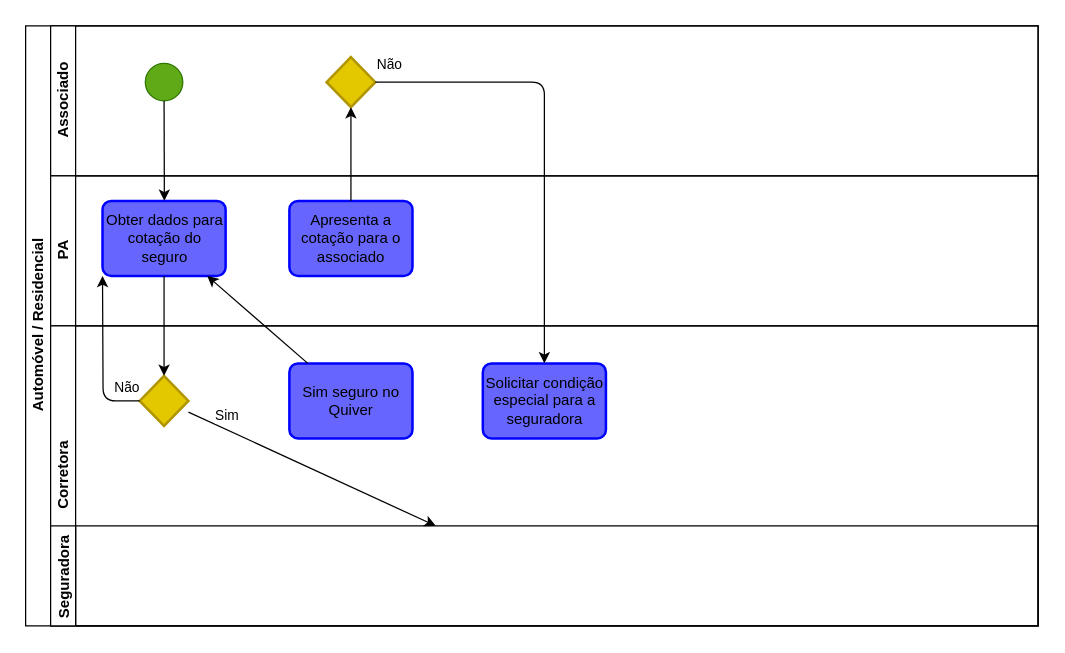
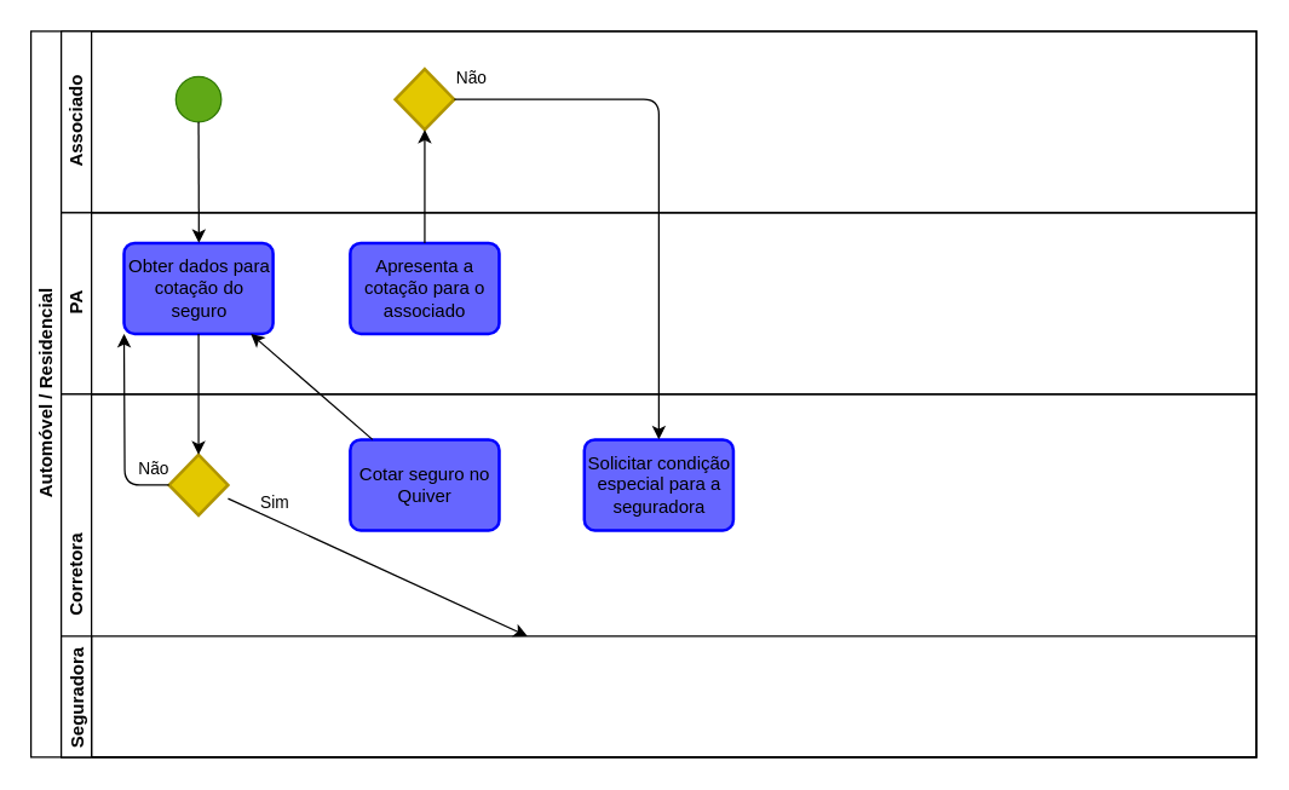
  <mxCell id="0" />
  <mxCell id="1" parent="0" />
  <mxCell id="2" value="Automóvel / Residencial" style="swimlane;html=1;childLayout=stackLayout;resizeParent=1;resizeParentMax=0;horizontal=0;startSize=20;horizontalStack=0;" parent="1" vertex="1"><mxGeometry x="20" y="20" width="810" height="480" as="geometry" /></mxCell>
  <mxCell id="3" value="Associado" style="swimlane;html=1;startSize=20;horizontal=0;" parent="2" vertex="1"><mxGeometry x="20" width="790" height="120" as="geometry" /></mxCell>
  <mxCell id="4" value="" style="group" vertex="1" connectable="0" parent="3"><mxGeometry x="75.75" y="25" width="184" height="40" as="geometry" /></mxCell>
  <mxCell id="5" value="Interesse em seguro" style="ellipse;fillColor=#60a917;strokeColor=#2D7600;labelPosition=center;verticalLabelPosition=top;align=center;verticalAlign=bottom;labelBackgroundColor=default;fontColor=#ffffff;gradientColor=none;" parent="4" vertex="1"><mxGeometry y="5" width="30" height="30" as="geometry" /></mxCell>
  <mxCell id="6" value="&lt;font color=&quot;#ffffff&quot;&gt;Aceitou o valor?&lt;/font&gt;" style="strokeWidth=2;html=1;shape=mxgraph.flowchart.decision;whiteSpace=wrap;labelBackgroundColor=none;fillColor=#e3c800;fontColor=#000000;strokeColor=#B09500;labelPosition=left;verticalLabelPosition=middle;align=center;verticalAlign=middle;" vertex="1" parent="4"><mxGeometry x="145" width="39" height="40" as="geometry" /></mxCell>
  <mxCell id="7" value="PA" style="swimlane;html=1;startSize=20;horizontal=0;" parent="2" vertex="1"><mxGeometry x="20" y="120" width="790" height="120" as="geometry" /></mxCell>
  <mxCell id="8" value="Obter dados para cotação do seguro" style="rounded=1;whiteSpace=wrap;html=1;absoluteArcSize=1;arcSize=14;strokeWidth=2;labelBackgroundColor=none;gradientColor=none;fillColor=#6666FF;strokeColor=#0000FF;" parent="7" vertex="1"><mxGeometry x="41.5" y="20" width="98.5" height="60" as="geometry" /></mxCell>
  <mxCell id="9" value="Apresenta a cotação para o associado" style="rounded=1;whiteSpace=wrap;html=1;absoluteArcSize=1;arcSize=14;strokeWidth=2;labelBackgroundColor=none;gradientColor=none;fillColor=#6666FF;strokeColor=#0000FF;" vertex="1" parent="7"><mxGeometry x="191" y="20" width="98.5" height="60" as="geometry" /></mxCell>
  <mxCell id="10" value="Corretora" style="swimlane;html=1;startSize=20;horizontal=0;" parent="2" vertex="1"><mxGeometry x="20" y="240" width="790" height="240" as="geometry" /></mxCell>
  <mxCell id="11" value="Sim" style="edgeStyle=none;html=1;" edge="1" parent="10" source="12" target="15"><mxGeometry x="-0.734" y="10" relative="1" as="geometry"><mxPoint x="191" y="60" as="targetPoint" /><mxPoint as="offset" /></mxGeometry></mxCell>
  <mxCell id="12" value="&lt;font color=&quot;#ffffff&quot;&gt;Dados completos?&lt;/font&gt;" style="strokeWidth=2;html=1;shape=mxgraph.flowchart.decision;whiteSpace=wrap;labelBackgroundColor=none;fillColor=#e3c800;fontColor=#000000;strokeColor=#B09500;labelPosition=center;verticalLabelPosition=bottom;align=center;verticalAlign=top;" parent="10" vertex="1"><mxGeometry x="71.25" y="40" width="39" height="40" as="geometry" /></mxCell>
- <mxCell id="13" value="Sim seguro no Quiver" style="rounded=1;whiteSpace=wrap;html=1;absoluteArcSize=1;arcSize=14;strokeWidth=2;labelBackgroundColor=none;gradientColor=none;fillColor=#6666FF;strokeColor=#0000FF;" vertex="1" parent="10"><mxGeometry x="191" y="30" width="98.5" height="60" as="geometry" /></mxCell>
+ <mxCell id="13" value="Cotar seguro no Quiver" style="rounded=1;whiteSpace=wrap;html=1;absoluteArcSize=1;arcSize=14;strokeWidth=2;labelBackgroundColor=none;gradientColor=none;fillColor=#6666FF;strokeColor=#0000FF;" vertex="1" parent="10"><mxGeometry x="191" y="30" width="98.5" height="60" as="geometry" /></mxCell>
  <mxCell id="14" value="Solicitar condição especial para a seguradora" style="rounded=1;whiteSpace=wrap;html=1;absoluteArcSize=1;arcSize=14;strokeWidth=2;labelBackgroundColor=none;gradientColor=none;fillColor=#6666FF;strokeColor=#0000FF;" vertex="1" parent="10"><mxGeometry x="345.75" y="30" width="98.5" height="60" as="geometry" /></mxCell>
  <mxCell id="15" value="Seguradora" style="swimlane;startSize=20;horizontal=0;" parent="10" vertex="1"><mxGeometry y="160" width="790" height="80" as="geometry" /></mxCell>
  <mxCell id="16" value="" style="edgeStyle=none;html=1;" parent="2" source="5" edge="1"><mxGeometry relative="1" as="geometry"><mxPoint x="111" y="140" as="targetPoint" /></mxGeometry></mxCell>
  <mxCell id="17" value="" style="edgeStyle=none;html=1;entryX=0.5;entryY=0;entryDx=0;entryDy=0;entryPerimeter=0;exitX=0.5;exitY=1;exitDx=0;exitDy=0;" edge="1" parent="2" source="8" target="12"><mxGeometry relative="1" as="geometry"><Array as="points" /></mxGeometry></mxCell>
  <mxCell id="18" value="" style="endArrow=classic;html=1;entryX=0;entryY=1;entryDx=0;entryDy=0;exitX=0;exitY=0.5;exitDx=0;exitDy=0;exitPerimeter=0;" edge="1" parent="2" source="12" target="8"><mxGeometry width="50" height="50" relative="1" as="geometry"><mxPoint x="381" y="270" as="sourcePoint" /><mxPoint x="431" y="220" as="targetPoint" /><Array as="points"><mxPoint x="62" y="300" /></Array></mxGeometry></mxCell>
  <mxCell id="19" value="Não" style="edgeLabel;html=1;align=center;verticalAlign=middle;resizable=0;points=[];" vertex="1" connectable="0" parent="18"><mxGeometry x="-0.3" y="1" relative="1" as="geometry"><mxPoint x="20" y="4" as="offset" /></mxGeometry></mxCell>
  <mxCell id="20" value="" style="edgeStyle=none;html=1;" edge="1" parent="2" source="13" target="8"><mxGeometry relative="1" as="geometry" /></mxCell>
  <mxCell id="21" value="" style="edgeStyle=none;html=1;exitX=0.5;exitY=0;exitDx=0;exitDy=0;" edge="1" parent="2" source="9" target="6"><mxGeometry relative="1" as="geometry" /></mxCell>
  <mxCell id="22" value="" style="endArrow=classic;html=1;exitX=1;exitY=0.5;exitDx=0;exitDy=0;exitPerimeter=0;entryX=0.5;entryY=0;entryDx=0;entryDy=0;" edge="1" parent="2" source="6" target="14"><mxGeometry width="50" height="50" relative="1" as="geometry"><mxPoint x="381" y="240" as="sourcePoint" /><mxPoint x="431" y="190" as="targetPoint" /><Array as="points"><mxPoint x="415" y="45" /></Array></mxGeometry></mxCell>
  <mxCell id="23" value="Não" style="edgeLabel;html=1;align=center;verticalAlign=middle;resizable=0;points=[];" vertex="1" connectable="0" parent="22"><mxGeometry x="-0.71" y="-1" relative="1" as="geometry"><mxPoint x="-41" y="-16" as="offset" /></mxGeometry></mxCell>
